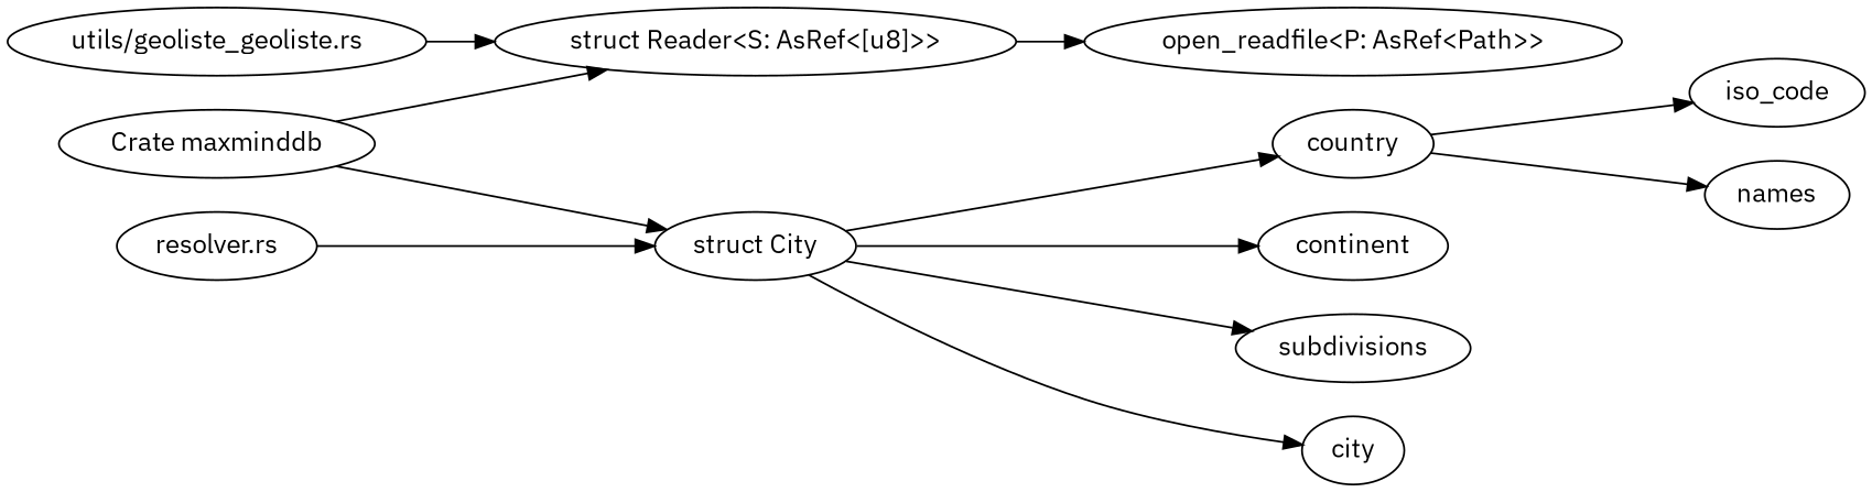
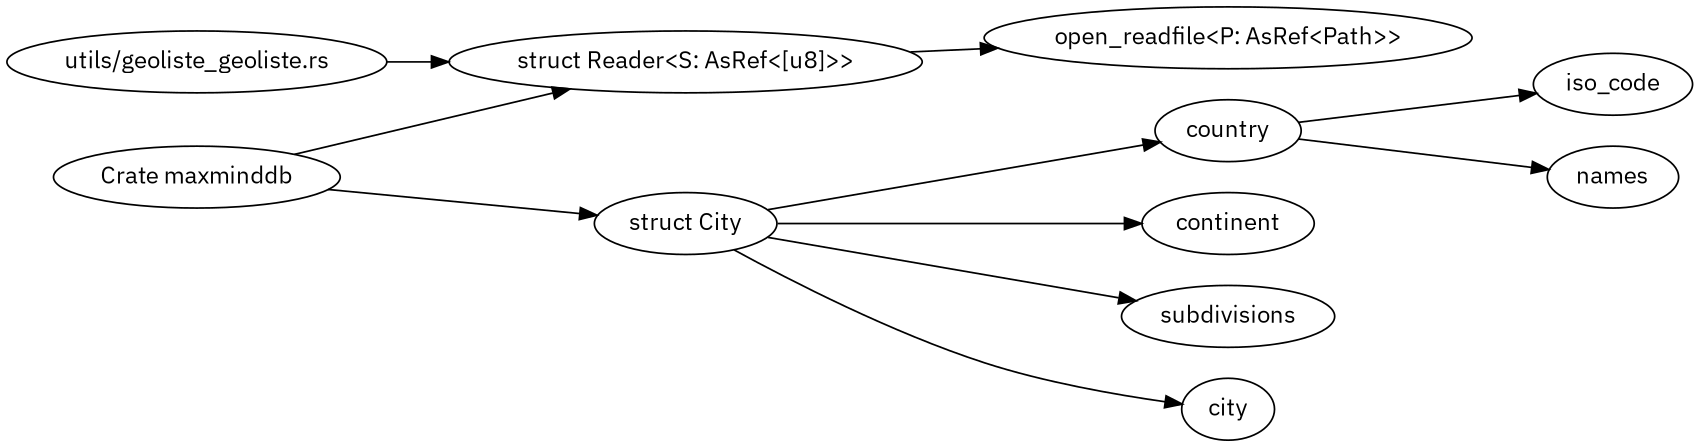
  digraph {
    fontname="IBM Plex Sans"
    rankdir=LR
    node [fontname="IBM Plex Sans"]
    edge [fontname="IBM Plex Sans"]
    n1 [label="Crate maxminddb"]
    n2 [label="struct Reader<S: AsRef<[u8]>>"]
    n3 [label="struct City"]
    "open_readfile<P: AsRef<Path>>"
    country
    continent
    subdivisions
    city
    iso_code
    names
    n11 [label="utils/geoliste_geoliste.rs"]
-   "resolver.rs"
    n1 -> n2
    n1 -> n3
    n2 -> "open_readfile<P: AsRef<Path>>"
    n3 -> country
    n3 -> continent
    n3 -> subdivisions
    n3 -> city
    country -> iso_code
    country -> names
    n11 -> n2
-   "resolver.rs" -> n3
  }
